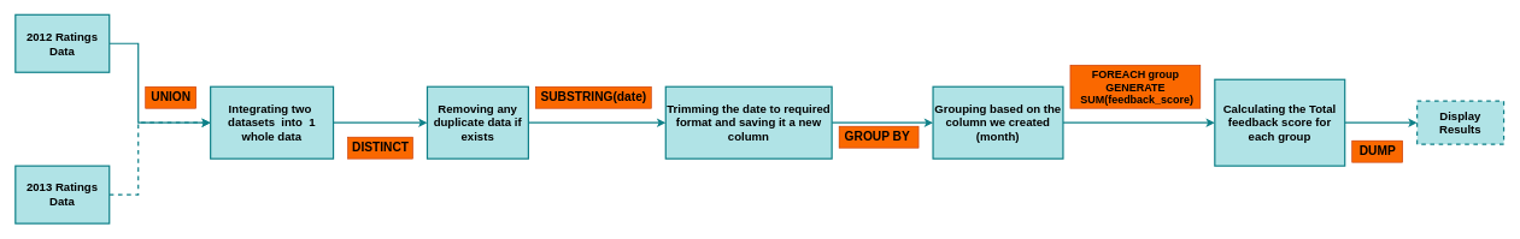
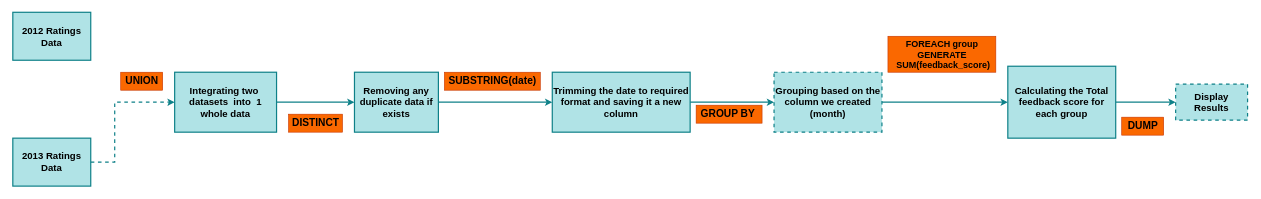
  <mxCell id="0" />
  <mxCell id="1" parent="0" />
- <mxCell id="2" style="edgeStyle=orthogonalEdgeStyle;rounded=0;orthogonalLoop=1;jettySize=auto;html=1;fontSize=16;fontStyle=1;labelBorderColor=none;fillColor=#b0e3e6;strokeColor=#0e8088;strokeWidth=2;entryX=0;entryY=0.5;entryDx=0;entryDy=0;" edge="1" parent="1" source="3" target="7"><mxGeometry relative="1" as="geometry"><mxPoint x="350" y="170" as="targetPoint" /><Array as="points"><mxPoint x="190" y="60" /><mxPoint x="190" y="170" /></Array></mxGeometry></mxCell>
  <mxCell id="3" value="2012 Ratings Data" style="rounded=0;whiteSpace=wrap;html=1;fontSize=16;fontStyle=1;labelBorderColor=none;fillColor=#b0e3e6;strokeColor=#0e8088;strokeWidth=2;" vertex="1" parent="1"><mxGeometry x="20" y="20" width="130" height="80" as="geometry" /></mxCell>
  <mxCell id="4" value="" style="edgeStyle=orthogonalEdgeStyle;rounded=0;orthogonalLoop=1;jettySize=auto;html=1;entryX=0;entryY=0.5;entryDx=0;entryDy=0;fontSize=16;fontStyle=1;labelBorderColor=none;fillColor=#b0e3e6;strokeColor=#0e8088;strokeWidth=2;dashed=1;" edge="1" parent="1" source="5" target="7"><mxGeometry relative="1" as="geometry"><mxPoint x="350" y="170" as="targetPoint" /><Array as="points"><mxPoint x="190" y="270" /><mxPoint x="190" y="170" /></Array></mxGeometry></mxCell>
  <mxCell id="5" value="2013 Ratings Data" style="rounded=0;whiteSpace=wrap;html=1;fontSize=16;fontStyle=1;labelBorderColor=none;fillColor=#b0e3e6;strokeColor=#0e8088;strokeWidth=2;" vertex="1" parent="1"><mxGeometry x="20" y="230" width="130" height="80" as="geometry" /></mxCell>
  <mxCell id="6" style="edgeStyle=orthogonalEdgeStyle;rounded=0;orthogonalLoop=1;jettySize=auto;html=1;entryX=0;entryY=0.5;entryDx=0;entryDy=0;fontSize=16;fontStyle=1;labelBorderColor=none;fillColor=#b0e3e6;strokeColor=#0e8088;strokeWidth=2;" edge="1" parent="1" source="7" target="9"><mxGeometry relative="1" as="geometry" /></mxCell>
  <mxCell id="7" value="Integrating two&amp;nbsp; datasets&amp;nbsp; into&amp;nbsp; 1 whole data" style="rounded=0;whiteSpace=wrap;html=1;fontSize=16;fontStyle=1;labelBorderColor=none;fillColor=#b0e3e6;strokeColor=#0e8088;strokeWidth=2;" vertex="1" parent="1"><mxGeometry x="290" y="120" width="170" height="100" as="geometry" /></mxCell>
  <mxCell id="8" style="edgeStyle=orthogonalEdgeStyle;rounded=0;orthogonalLoop=1;jettySize=auto;html=1;entryX=0;entryY=0.5;entryDx=0;entryDy=0;fontSize=16;fontStyle=1;labelBorderColor=none;fillColor=#b0e3e6;strokeColor=#0e8088;strokeWidth=2;" edge="1" parent="1" source="9" target="11"><mxGeometry relative="1" as="geometry" /></mxCell>
  <mxCell id="9" value="Removing any duplicate data if exists" style="rounded=0;whiteSpace=wrap;html=1;fontSize=16;fontStyle=1;labelBorderColor=none;fillColor=#b0e3e6;strokeColor=#0e8088;strokeWidth=2;" vertex="1" parent="1"><mxGeometry x="590" y="120" width="140" height="100" as="geometry" /></mxCell>
  <mxCell id="10" style="edgeStyle=orthogonalEdgeStyle;rounded=0;orthogonalLoop=1;jettySize=auto;html=1;entryX=0;entryY=0.5;entryDx=0;entryDy=0;labelBorderColor=none;fontSize=16;fillColor=#b0e3e6;strokeColor=#0e8088;strokeWidth=2;fontStyle=1" edge="1" parent="1" source="11" target="13"><mxGeometry relative="1" as="geometry" /></mxCell>
  <mxCell id="11" value="Trimming the date to required format and saving it a new column" style="rounded=0;whiteSpace=wrap;html=1;fontSize=16;fontStyle=1;labelBorderColor=none;fillColor=#b0e3e6;strokeColor=#0e8088;strokeWidth=2;" vertex="1" parent="1"><mxGeometry x="920" y="120" width="230" height="100" as="geometry" /></mxCell>
  <mxCell id="12" style="edgeStyle=orthogonalEdgeStyle;rounded=0;orthogonalLoop=1;jettySize=auto;html=1;labelBorderColor=none;fontSize=16;fillColor=#b0e3e6;strokeColor=#0e8088;strokeWidth=2;fontStyle=1" edge="1" parent="1" source="13" target="15"><mxGeometry relative="1" as="geometry" /></mxCell>
- <mxCell id="13" value="Grouping based on the column we created (month)" style="rounded=0;whiteSpace=wrap;html=1;labelBorderColor=none;fontSize=16;fillColor=#b0e3e6;strokeColor=#0e8088;strokeWidth=2;fontStyle=1" vertex="1" parent="1"><mxGeometry x="1290" y="120" width="180" height="100" as="geometry" /></mxCell>
+ <mxCell id="13" value="Grouping based on the column we created (month)" style="rounded=0;whiteSpace=wrap;html=1;labelBorderColor=none;fontSize=16;fillColor=#b0e3e6;strokeColor=#0e8088;strokeWidth=2;fontStyle=1;dashed=1;" vertex="1" parent="1"><mxGeometry x="1290" y="120" width="180" height="100" as="geometry" /></mxCell>
  <mxCell id="14" style="edgeStyle=orthogonalEdgeStyle;rounded=0;orthogonalLoop=1;jettySize=auto;html=1;labelBorderColor=none;fontSize=16;fillColor=#b0e3e6;strokeColor=#0e8088;strokeWidth=2;fontStyle=1" edge="1" parent="1" source="15" target="16"><mxGeometry relative="1" as="geometry" /></mxCell>
  <mxCell id="15" value="Calculating the Total feedback score for each group" style="rounded=0;whiteSpace=wrap;html=1;labelBorderColor=none;fontSize=16;fillColor=#b0e3e6;strokeColor=#0e8088;strokeWidth=2;fontStyle=1" vertex="1" parent="1"><mxGeometry x="1680" y="110" width="180" height="120" as="geometry" /></mxCell>
  <mxCell id="16" value="Display Results" style="rounded=0;whiteSpace=wrap;html=1;labelBorderColor=none;fontSize=16;fillColor=#b0e3e6;strokeColor=#0e8088;strokeWidth=2;fontStyle=1;dashed=1;" vertex="1" parent="1"><mxGeometry x="1960" y="140" width="120" height="60" as="geometry" /></mxCell>
  <mxCell id="17" value="UNION" style="text;html=1;align=center;verticalAlign=middle;resizable=0;points=[];autosize=1;strokeColor=#C73500;fillColor=#fa6800;fontSize=17;fontStyle=1;fontColor=#000000;" vertex="1" parent="1"><mxGeometry x="200" y="120" width="70" height="30" as="geometry" /></mxCell>
  <mxCell id="18" value="DISTINCT" style="text;html=1;align=center;verticalAlign=middle;resizable=0;points=[];autosize=1;strokeColor=#C73500;fillColor=#fa6800;fontSize=17;fontStyle=1;fontColor=#000000;" vertex="1" parent="1"><mxGeometry x="480" y="190" width="90" height="30" as="geometry" /></mxCell>
  <mxCell id="19" value="GROUP BY&amp;nbsp;" style="text;html=1;align=center;verticalAlign=middle;resizable=0;points=[];autosize=1;strokeColor=#C73500;fillColor=#fa6800;fontSize=17;fontStyle=1;fontColor=#000000;" vertex="1" parent="1"><mxGeometry x="1160" y="175" width="110" height="30" as="geometry" /></mxCell>
- <mxCell id="20" value="FOREACH group&lt;br style=&quot;font-size: 15px;&quot;&gt;GENERATE&lt;br style=&quot;font-size: 15px;&quot;&gt;&amp;nbsp;SUM(feedback_score)" style="text;html=1;align=center;verticalAlign=middle;resizable=0;points=[];autosize=1;strokeColor=#C73500;fillColor=#fa6800;fontSize=15;fontStyle=1;fontColor=#000000;" vertex="1" parent="1"><mxGeometry x="1480" y="90" width="180" height="60" as="geometry" /></mxCell>
+ <mxCell id="20" value="FOREACH group&lt;br style=&quot;font-size: 15px;&quot;&gt;GENERATE&lt;br style=&quot;font-size: 15px;&quot;&gt;&amp;nbsp;SUM(feedback_score)" style="text;html=1;align=center;verticalAlign=middle;resizable=0;points=[];autosize=1;strokeColor=#C73500;fillColor=#fa6800;fontSize=15;fontStyle=1;fontColor=#000000;" vertex="1" parent="1"><mxGeometry x="1480" y="60" width="180" height="60" as="geometry" /></mxCell>
  <mxCell id="21" value="SUBSTRING(date)" style="text;html=1;align=center;verticalAlign=middle;resizable=0;points=[];autosize=1;strokeColor=#C73500;fillColor=#fa6800;fontSize=17;fontStyle=1;fontColor=#000000;" vertex="1" parent="1"><mxGeometry x="740" y="120" width="160" height="30" as="geometry" /></mxCell>
  <mxCell id="22" value="DUMP" style="text;html=1;align=center;verticalAlign=middle;resizable=0;points=[];autosize=1;strokeColor=#C73500;fillColor=#fa6800;fontSize=17;fontStyle=1;fontColor=#000000;" vertex="1" parent="1"><mxGeometry x="1870" y="195" width="70" height="30" as="geometry" /></mxCell>
